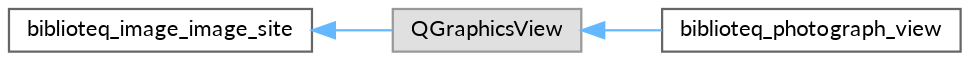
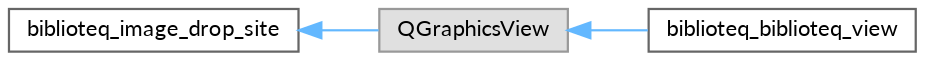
  digraph {
    fontname=Lato
    rankdir=LR
    node [color=grey40 fillcolor=white fontname=Lato fontsize=10 shape=box style=filled]
    edge [color=steelblue1 dir=back fontname=Lato fontsize=10 labelfontname=Helvetica labelfontsize=10 style=solid]
    n1 [color=grey60 fillcolor="#E0E0E0" height=0.2 label=QGraphicsView width=0.4]
-   n2 [height=0.2 label=biblioteq_photograph_view width=0.4]
-   n3 [height=0.2 label=biblioteq_image_image_site width=0.4]
+   n2 [height=0.2 label=biblioteq_biblioteq_view width=0.4]
+   n3 [height=0.2 label=biblioteq_image_drop_site width=0.4]
    n1 -> n2
    n3 -> n1
  }
